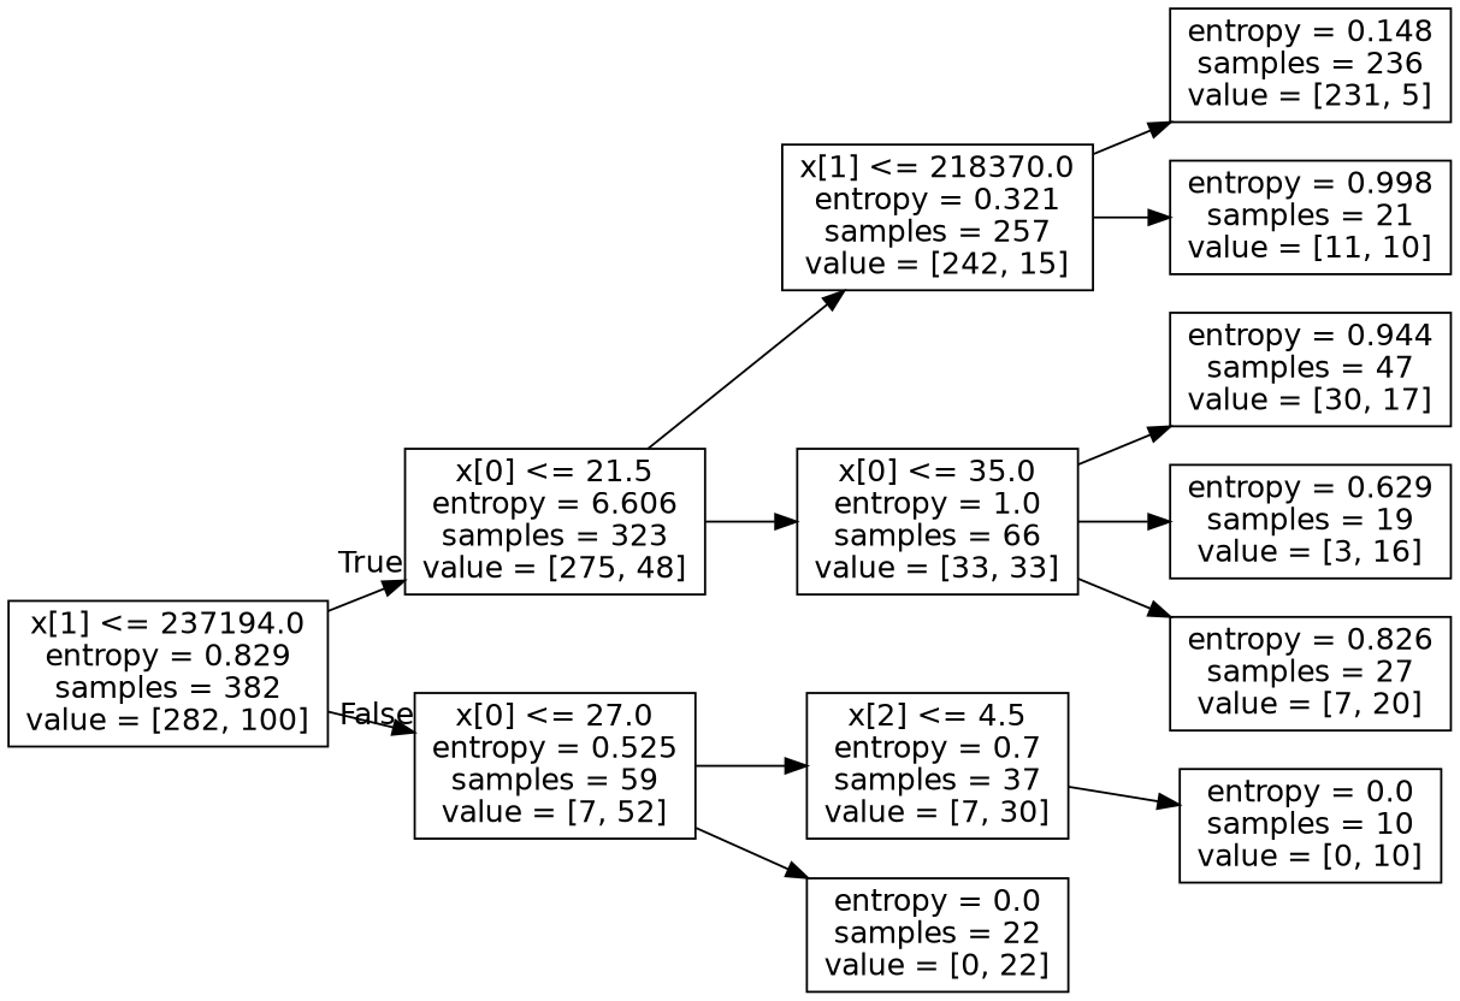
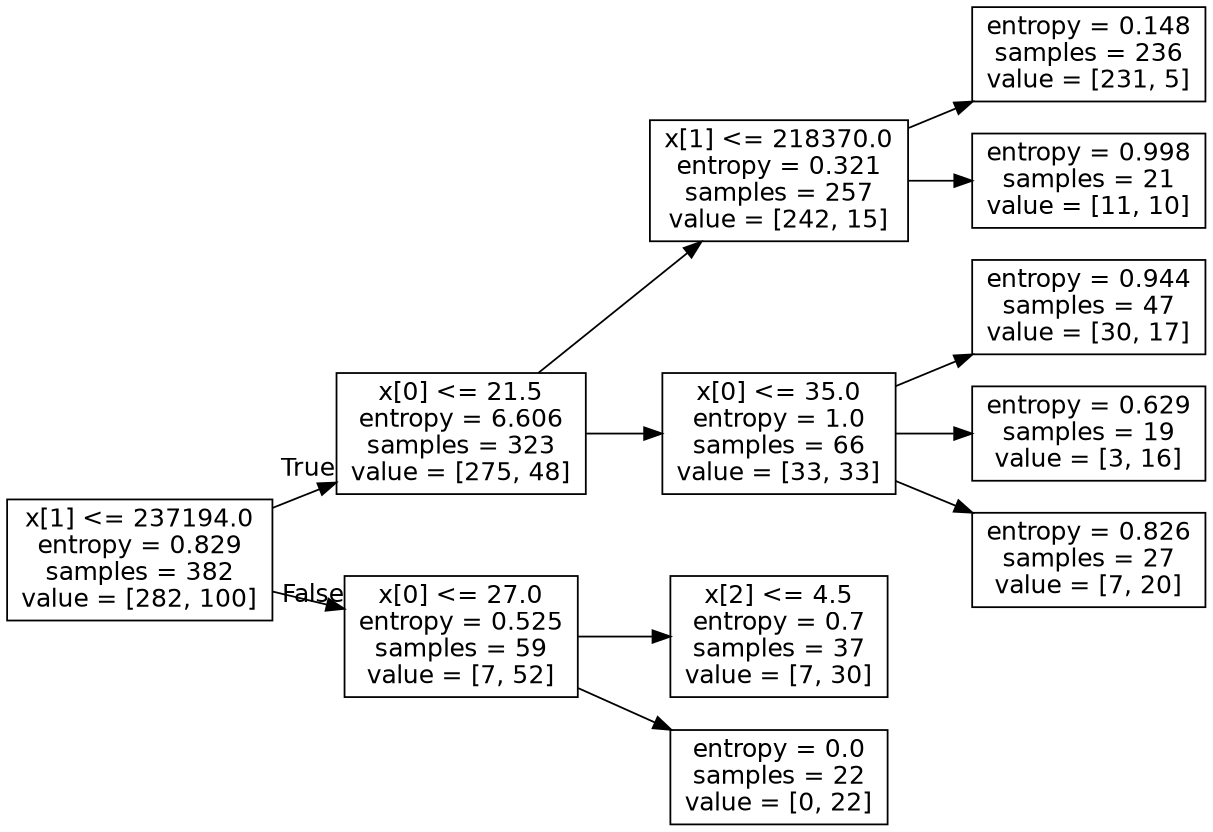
  digraph {
    rankdir=LR
    node [fontname=helvetica shape=box]
    edge [fontname=helvetica]
    n1 [label="x[1] <= 237194.0\nentropy = 0.829\nsamples = 382\nvalue = [282, 100]"]
    n2 [label="x[0] <= 21.5\nentropy = 6.606\nsamples = 323\nvalue = [275, 48]"]
    n3 [label="x[0] <= 27.0\nentropy = 0.525\nsamples = 59\nvalue = [7, 52]"]
    n4 [label="x[1] <= 218370.0\nentropy = 0.321\nsamples = 257\nvalue = [242, 15]"]
    n5 [label="x[0] <= 35.0\nentropy = 1.0\nsamples = 66\nvalue = [33, 33]"]
    n6 [label="x[2] <= 4.5\nentropy = 0.7\nsamples = 37\nvalue = [7, 30]"]
    n7 [label="entropy = 0.0\nsamples = 22\nvalue = [0, 22]"]
    n8 [label="entropy = 0.148\nsamples = 236\nvalue = [231, 5]"]
    n9 [label="entropy = 0.998\nsamples = 21\nvalue = [11, 10]"]
    n10 [label="entropy = 0.944\nsamples = 47\nvalue = [30, 17]"]
    n11 [label="entropy = 0.629\nsamples = 19\nvalue = [3, 16]"]
    n12 [label="entropy = 0.826\nsamples = 27\nvalue = [7, 20]"]
-   n13 [label="entropy = 0.0\nsamples = 10\nvalue = [0, 10]"]
    n1 -> n2 [headlabel=True labelangle=45 labeldistance=2.5]
    n1 -> n3 [headlabel=False labelangle=-45 labeldistance=2.5]
    n2 -> n4
    n2 -> n5
    n3 -> n6
    n3 -> n7
    n4 -> n8
    n4 -> n9
    n5 -> n10
    n5 -> n11
    n5 -> n12
-   n6 -> n13
  }
